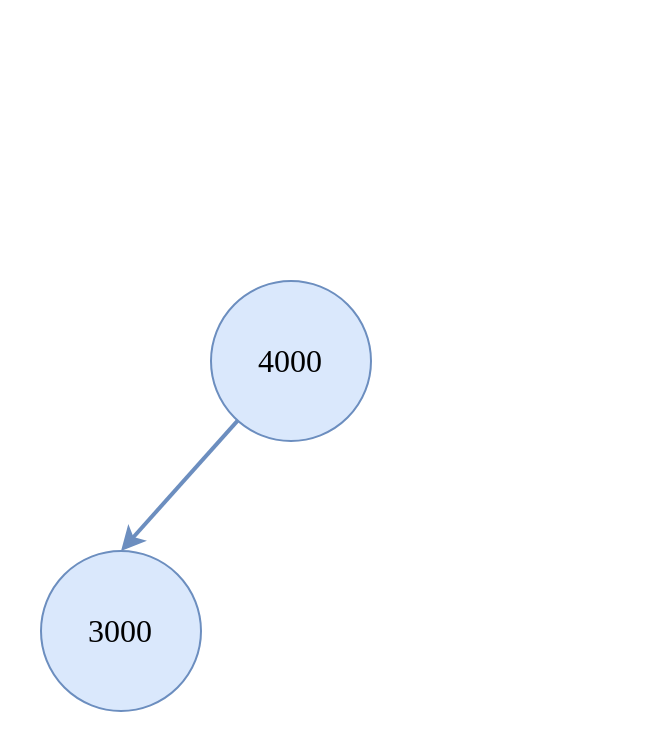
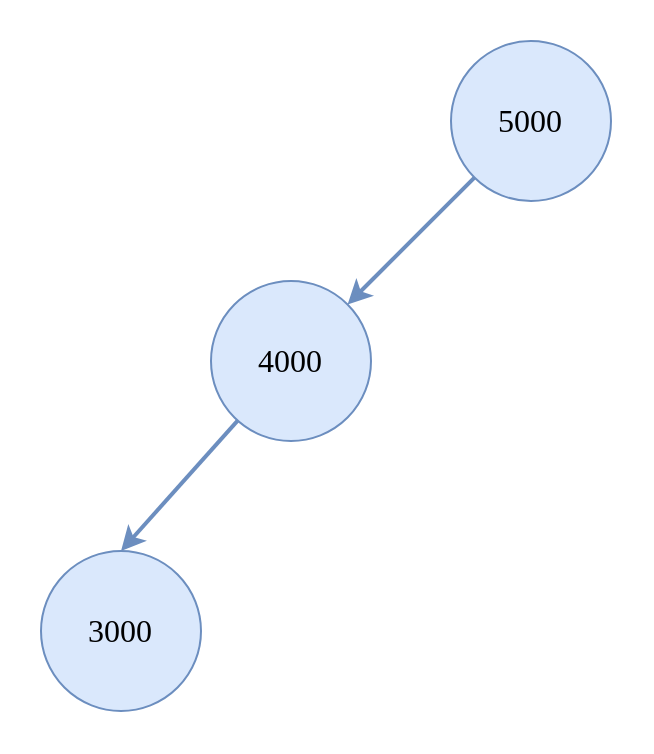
  <mxCell id="0" />
  <mxCell id="1" parent="0" />
+ <mxCell id="2" value="5000" style="ellipse;whiteSpace=wrap;html=1;aspect=fixed;rounded=1;shadow=0;strokeColor=#6c8ebf;strokeWidth=1;fontFamily=Ubuntu;fontSize=16;fontStyle=0;fillColor=#dae8fc;" vertex="1" parent="1"><mxGeometry x="225" y="20" width="80" height="80" as="geometry" /></mxCell>
  <mxCell id="3" value="4000" style="ellipse;whiteSpace=wrap;html=1;aspect=fixed;rounded=1;shadow=0;strokeColor=#6c8ebf;strokeWidth=1;fontFamily=Ubuntu;fontSize=16;fontStyle=0;fillColor=#dae8fc;" vertex="1" parent="1"><mxGeometry x="105" y="140" width="80" height="80" as="geometry" /></mxCell>
+ <mxCell id="4" value="" style="endArrow=classic;html=1;rounded=1;shadow=0;strokeColor=#6c8ebf;strokeWidth=2;fontFamily=Ubuntu;fontSize=14;fontStyle=0;fillColor=#dae8fc;exitX=0;exitY=1;exitDx=0;exitDy=0;" edge="1" parent="1" source="2" target="3"><mxGeometry width="50" height="50" relative="1" as="geometry"><mxPoint x="265" y="230" as="sourcePoint" /><mxPoint x="315" y="180" as="targetPoint" /></mxGeometry></mxCell>
  <mxCell id="5" value="3000" style="ellipse;whiteSpace=wrap;html=1;aspect=fixed;rounded=1;shadow=0;strokeColor=#6c8ebf;strokeWidth=1;fontFamily=Ubuntu;fontSize=16;fontStyle=0;fillColor=#dae8fc;" vertex="1" parent="1"><mxGeometry x="20" y="275" width="80" height="80" as="geometry" /></mxCell>
  <mxCell id="6" value="" style="endArrow=classic;html=1;rounded=1;shadow=0;strokeColor=#6c8ebf;strokeWidth=2;fontFamily=Ubuntu;fontSize=14;fontStyle=0;fillColor=#dae8fc;entryX=0.5;entryY=0;entryDx=0;entryDy=0;" edge="1" parent="1" source="3" target="5"><mxGeometry width="50" height="50" relative="1" as="geometry"><mxPoint x="265" y="230" as="sourcePoint" /><mxPoint x="315" y="180" as="targetPoint" /></mxGeometry></mxCell>
